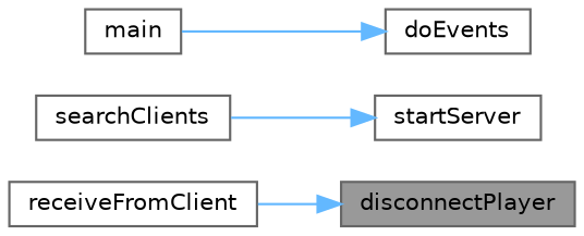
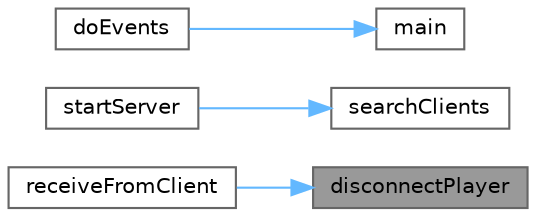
  digraph {
    rankdir=RL
    node [color=grey40 fillcolor=white fontname=Helvetica fontsize=10 shape=box style=filled]
    edge [color=steelblue1 dir=back fontname=Helvetica fontsize=10 labelfontname=Helvetica labelfontsize=10 style=solid]
    n1 [color=gray40 fillcolor=grey60 fontcolor=black height=0.2 label=disconnectPlayer width=0.4]
    n2 [height=0.2 label=receiveFromClient width=0.4]
    n3 [height=0.2 label=searchClients width=0.4]
    n4 [height=0.2 label=startServer width=0.4]
    n5 [height=0.2 label=doEvents width=0.4]
    n6 [height=0.2 label=main width=0.4]
    n1 -> n2
-   n4 -> n3
-   n5 -> n6
+   n3 -> n4
+   n6 -> n5
  }
